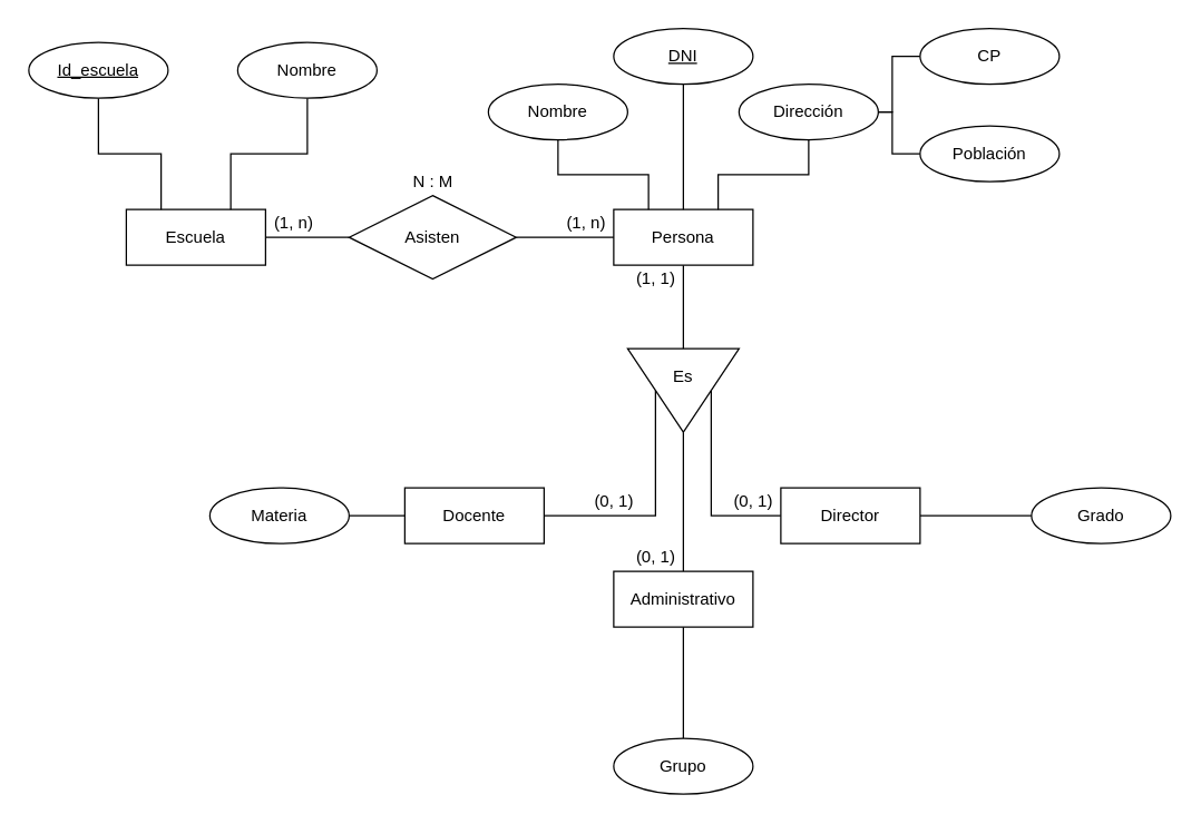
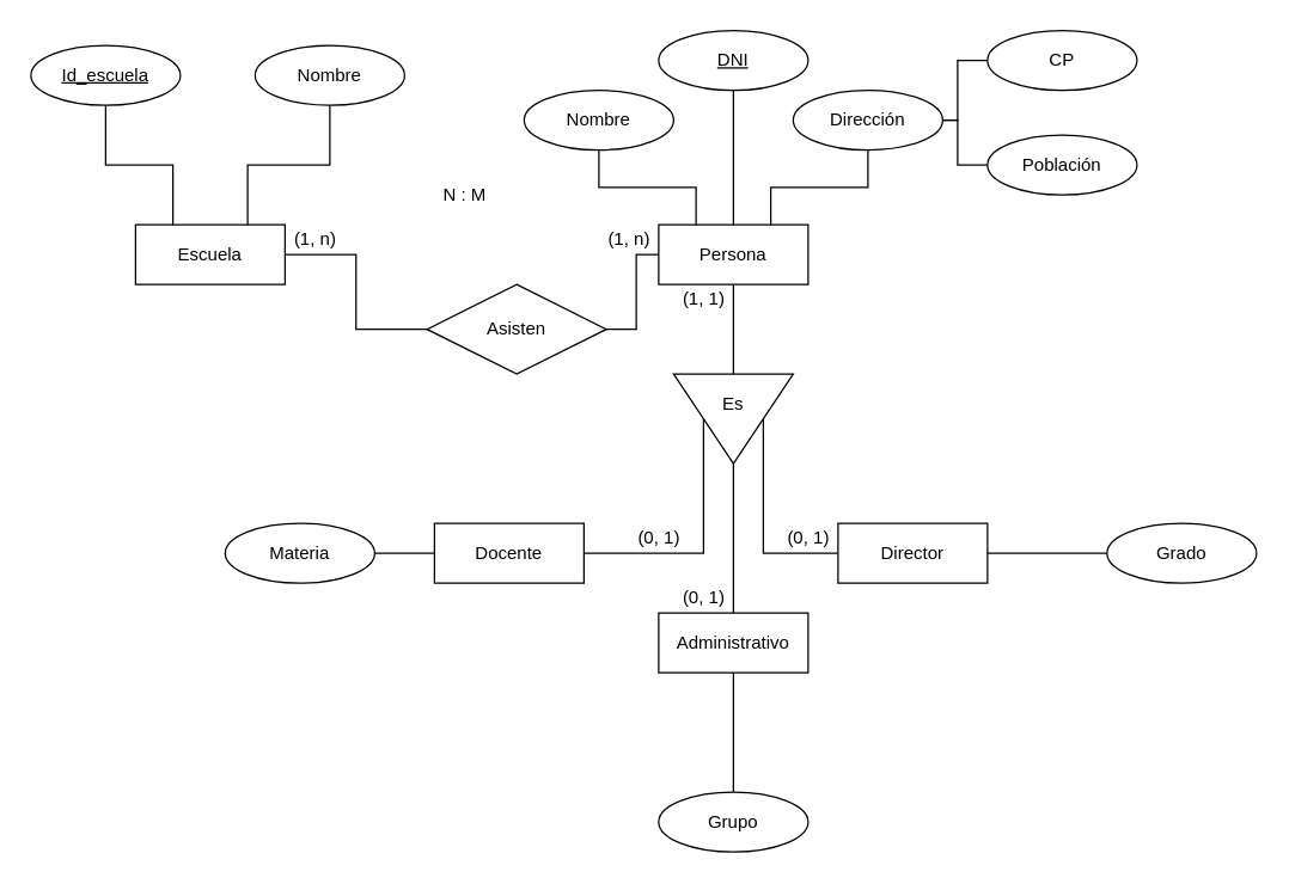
  <mxCell id="0" />
  <mxCell id="1" parent="0" />
  <mxCell id="2" style="edgeStyle=orthogonalEdgeStyle;rounded=0;orthogonalLoop=1;jettySize=auto;html=1;entryX=0;entryY=0.5;entryDx=0;entryDy=0;endArrow=none;endFill=0;" edge="1" parent="1" source="3" target="7"><mxGeometry relative="1" as="geometry" /></mxCell>
  <mxCell id="3" value="Escuela" style="whiteSpace=wrap;html=1;align=center;" vertex="1" parent="1"><mxGeometry x="90" y="150" width="100" height="40" as="geometry" /></mxCell>
  <mxCell id="4" style="edgeStyle=orthogonalEdgeStyle;rounded=0;orthogonalLoop=1;jettySize=auto;html=1;entryX=0;entryY=0.5;entryDx=0;entryDy=0;endArrow=none;endFill=0;" edge="1" parent="1" source="5" target="22"><mxGeometry relative="1" as="geometry" /></mxCell>
  <mxCell id="5" value="Persona" style="whiteSpace=wrap;html=1;align=center;" vertex="1" parent="1"><mxGeometry x="440" y="150" width="100" height="40" as="geometry" /></mxCell>
  <mxCell id="6" style="edgeStyle=orthogonalEdgeStyle;rounded=0;orthogonalLoop=1;jettySize=auto;html=1;endArrow=none;endFill=0;" edge="1" parent="1" source="7" target="5"><mxGeometry relative="1" as="geometry" /></mxCell>
- <mxCell id="7" value="Asisten" style="shape=rhombus;perimeter=rhombusPerimeter;whiteSpace=wrap;html=1;align=center;" vertex="1" parent="1"><mxGeometry x="250" y="140" width="120" height="60" as="geometry" /></mxCell>
+ <mxCell id="7" value="Asisten" style="shape=rhombus;perimeter=rhombusPerimeter;whiteSpace=wrap;html=1;align=center;" vertex="1" parent="1"><mxGeometry x="285" y="190" width="120" height="60" as="geometry" /></mxCell>
  <mxCell id="8" style="edgeStyle=orthogonalEdgeStyle;rounded=0;orthogonalLoop=1;jettySize=auto;html=1;entryX=0.25;entryY=0;entryDx=0;entryDy=0;endArrow=none;endFill=0;" edge="1" parent="1" source="9" target="3"><mxGeometry relative="1" as="geometry" /></mxCell>
  <mxCell id="9" value="Id_escuela" style="ellipse;whiteSpace=wrap;html=1;align=center;fontStyle=4;" vertex="1" parent="1"><mxGeometry x="20" y="30" width="100" height="40" as="geometry" /></mxCell>
  <mxCell id="10" style="edgeStyle=orthogonalEdgeStyle;rounded=0;orthogonalLoop=1;jettySize=auto;html=1;entryX=0.75;entryY=0;entryDx=0;entryDy=0;endArrow=none;endFill=0;" edge="1" parent="1" source="11" target="3"><mxGeometry relative="1" as="geometry" /></mxCell>
  <mxCell id="11" value="Nombre" style="ellipse;whiteSpace=wrap;html=1;align=center;" vertex="1" parent="1"><mxGeometry x="170" y="30" width="100" height="40" as="geometry" /></mxCell>
  <mxCell id="12" style="edgeStyle=orthogonalEdgeStyle;rounded=0;orthogonalLoop=1;jettySize=auto;html=1;endArrow=none;endFill=0;" edge="1" parent="1" source="13" target="5"><mxGeometry relative="1" as="geometry" /></mxCell>
  <mxCell id="13" value="DNI" style="ellipse;whiteSpace=wrap;html=1;align=center;fontStyle=4;" vertex="1" parent="1"><mxGeometry x="440" y="20" width="100" height="40" as="geometry" /></mxCell>
  <mxCell id="14" style="edgeStyle=orthogonalEdgeStyle;rounded=0;orthogonalLoop=1;jettySize=auto;html=1;entryX=0.25;entryY=0;entryDx=0;entryDy=0;endArrow=none;endFill=0;" edge="1" parent="1" source="15" target="5"><mxGeometry relative="1" as="geometry" /></mxCell>
  <mxCell id="15" value="Nombre" style="ellipse;whiteSpace=wrap;html=1;align=center;" vertex="1" parent="1"><mxGeometry x="350" y="60" width="100" height="40" as="geometry" /></mxCell>
  <mxCell id="16" style="edgeStyle=orthogonalEdgeStyle;rounded=0;orthogonalLoop=1;jettySize=auto;html=1;entryX=0.75;entryY=0;entryDx=0;entryDy=0;endArrow=none;endFill=0;" edge="1" parent="1" source="17" target="5"><mxGeometry relative="1" as="geometry" /></mxCell>
  <mxCell id="17" value="Dirección" style="ellipse;whiteSpace=wrap;html=1;align=center;" vertex="1" parent="1"><mxGeometry x="530" y="60" width="100" height="40" as="geometry" /></mxCell>
  <mxCell id="18" style="edgeStyle=orthogonalEdgeStyle;rounded=0;orthogonalLoop=1;jettySize=auto;html=1;endArrow=none;endFill=0;" edge="1" parent="1" source="19"><mxGeometry relative="1" as="geometry"><mxPoint x="630" y="80" as="targetPoint" /><Array as="points"><mxPoint x="640" y="40" /><mxPoint x="640" y="80" /></Array></mxGeometry></mxCell>
  <mxCell id="19" value="CP" style="ellipse;whiteSpace=wrap;html=1;align=center;" vertex="1" parent="1"><mxGeometry x="660" y="20" width="100" height="40" as="geometry" /></mxCell>
  <mxCell id="20" style="edgeStyle=orthogonalEdgeStyle;rounded=0;orthogonalLoop=1;jettySize=auto;html=1;entryX=1;entryY=0.5;entryDx=0;entryDy=0;endArrow=none;endFill=0;" edge="1" parent="1" source="21" target="17"><mxGeometry relative="1" as="geometry" /></mxCell>
  <mxCell id="21" value="Población" style="ellipse;whiteSpace=wrap;html=1;align=center;" vertex="1" parent="1"><mxGeometry x="660" y="90" width="100" height="40" as="geometry" /></mxCell>
  <mxCell id="22" value="" style="triangle;whiteSpace=wrap;html=1;rotation=90;" vertex="1" parent="1"><mxGeometry x="460" y="240" width="60" height="80" as="geometry" /></mxCell>
  <mxCell id="23" value="Es" style="text;html=1;strokeColor=none;fillColor=none;align=center;verticalAlign=middle;whiteSpace=wrap;rounded=0;" vertex="1" parent="1"><mxGeometry x="470" y="260" width="40" height="20" as="geometry" /></mxCell>
  <mxCell id="24" style="edgeStyle=orthogonalEdgeStyle;rounded=0;orthogonalLoop=1;jettySize=auto;html=1;entryX=0.5;entryY=1;entryDx=0;entryDy=0;endArrow=none;endFill=0;" edge="1" parent="1" source="25" target="22"><mxGeometry relative="1" as="geometry" /></mxCell>
  <mxCell id="25" value="Docente" style="whiteSpace=wrap;html=1;align=center;" vertex="1" parent="1"><mxGeometry x="290" y="350" width="100" height="40" as="geometry" /></mxCell>
  <mxCell id="26" style="edgeStyle=orthogonalEdgeStyle;rounded=0;orthogonalLoop=1;jettySize=auto;html=1;entryX=1;entryY=0.5;entryDx=0;entryDy=0;endArrow=none;endFill=0;" edge="1" parent="1" source="27" target="22"><mxGeometry relative="1" as="geometry" /></mxCell>
  <mxCell id="27" value="Administrativo" style="whiteSpace=wrap;html=1;align=center;" vertex="1" parent="1"><mxGeometry x="440" y="410" width="100" height="40" as="geometry" /></mxCell>
  <mxCell id="28" style="edgeStyle=orthogonalEdgeStyle;rounded=0;orthogonalLoop=1;jettySize=auto;html=1;entryX=1;entryY=1;entryDx=0;entryDy=0;endArrow=none;endFill=0;" edge="1" parent="1" source="30" target="23"><mxGeometry relative="1" as="geometry" /></mxCell>
  <mxCell id="29" style="edgeStyle=orthogonalEdgeStyle;rounded=0;orthogonalLoop=1;jettySize=auto;html=1;entryX=0;entryY=0.5;entryDx=0;entryDy=0;endArrow=none;endFill=0;" edge="1" parent="1" source="30" target="35"><mxGeometry relative="1" as="geometry" /></mxCell>
  <mxCell id="30" value="Director" style="whiteSpace=wrap;html=1;align=center;" vertex="1" parent="1"><mxGeometry x="560" y="350" width="100" height="40" as="geometry" /></mxCell>
  <mxCell id="31" style="edgeStyle=orthogonalEdgeStyle;rounded=0;orthogonalLoop=1;jettySize=auto;html=1;entryX=0;entryY=0.5;entryDx=0;entryDy=0;endArrow=none;endFill=0;" edge="1" parent="1" source="32" target="25"><mxGeometry relative="1" as="geometry" /></mxCell>
  <mxCell id="32" value="Materia" style="ellipse;whiteSpace=wrap;html=1;align=center;" vertex="1" parent="1"><mxGeometry x="150" y="350" width="100" height="40" as="geometry" /></mxCell>
  <mxCell id="33" style="edgeStyle=orthogonalEdgeStyle;rounded=0;orthogonalLoop=1;jettySize=auto;html=1;entryX=0.5;entryY=1;entryDx=0;entryDy=0;endArrow=none;endFill=0;" edge="1" parent="1" source="34" target="27"><mxGeometry relative="1" as="geometry" /></mxCell>
  <mxCell id="34" value="Grupo" style="ellipse;whiteSpace=wrap;html=1;align=center;" vertex="1" parent="1"><mxGeometry x="440" y="530" width="100" height="40" as="geometry" /></mxCell>
  <mxCell id="35" value="Grado" style="ellipse;whiteSpace=wrap;html=1;align=center;" vertex="1" parent="1"><mxGeometry x="740" y="350" width="100" height="40" as="geometry" /></mxCell>
  <mxCell id="36" value="(1, 1)" style="text;html=1;resizable=0;autosize=1;align=center;verticalAlign=middle;points=[];fillColor=none;strokeColor=none;rounded=0;" vertex="1" parent="1"><mxGeometry x="450" y="190" width="40" height="20" as="geometry" /></mxCell>
  <mxCell id="37" value="(0, 1)" style="text;html=1;resizable=0;autosize=1;align=center;verticalAlign=middle;points=[];fillColor=none;strokeColor=none;rounded=0;" vertex="1" parent="1"><mxGeometry x="420" y="350" width="40" height="20" as="geometry" /></mxCell>
  <mxCell id="38" value="(0, 1)" style="text;html=1;resizable=0;autosize=1;align=center;verticalAlign=middle;points=[];fillColor=none;strokeColor=none;rounded=0;" vertex="1" parent="1"><mxGeometry x="520" y="350" width="40" height="20" as="geometry" /></mxCell>
  <mxCell id="39" value="(0, 1)" style="text;html=1;resizable=0;autosize=1;align=center;verticalAlign=middle;points=[];fillColor=none;strokeColor=none;rounded=0;" vertex="1" parent="1"><mxGeometry x="450" y="390" width="40" height="20" as="geometry" /></mxCell>
  <mxCell id="40" value="(1, n)" style="text;html=1;resizable=0;autosize=1;align=center;verticalAlign=middle;points=[];fillColor=none;strokeColor=none;rounded=0;" vertex="1" parent="1"><mxGeometry x="400" y="150" width="40" height="20" as="geometry" /></mxCell>
  <mxCell id="41" value="(1, n)" style="text;html=1;resizable=0;autosize=1;align=center;verticalAlign=middle;points=[];fillColor=none;strokeColor=none;rounded=0;" vertex="1" parent="1"><mxGeometry x="190" y="150" width="40" height="20" as="geometry" /></mxCell>
  <mxCell id="42" value="N : M" style="text;html=1;resizable=0;autosize=1;align=center;verticalAlign=middle;points=[];fillColor=none;strokeColor=none;rounded=0;" vertex="1" parent="1"><mxGeometry x="290" y="120" width="40" height="20" as="geometry" /></mxCell>
